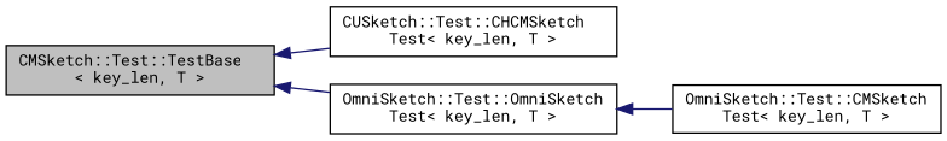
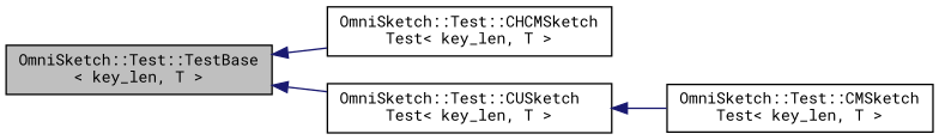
  digraph {
    fontname="Roboto Mono"
    rankdir=LR
    node [color=black fillcolor=white fontname="Roboto Mono" fontsize=10 shape=record style=filled]
    edge [color=midnightblue dir=back fontname="Roboto Mono" fontsize=10 labelfontname=Helvetica labelfontsize=10 style=solid]
-   n1 [fillcolor=grey75 fontcolor=black height=0.2 label="CMSketch::Test::TestBase\l\< key_len, T \>" width=0.4]
-   n2 [height=0.2 label="CUSketch::Test::CHCMSketch\lTest\< key_len, T \>" width=0.4]
-   n3 [height=0.2 label="OmniSketch::Test::OmniSketch\lTest\< key_len, T \>" width=0.4]
+   n1 [fillcolor=grey75 fontcolor=black height=0.2 label="OmniSketch::Test::TestBase\l\< key_len, T \>" width=0.4]
+   n2 [height=0.2 label="OmniSketch::Test::CHCMSketch\lTest\< key_len, T \>" width=0.4]
+   n3 [height=0.2 label="OmniSketch::Test::CUSketch\lTest\< key_len, T \>" width=0.4]
    n4 [height=0.2 label="OmniSketch::Test::CMSketch\lTest\< key_len, T \>" width=0.4]
    n1 -> n2
    n1 -> n3
    n3 -> n4
  }
